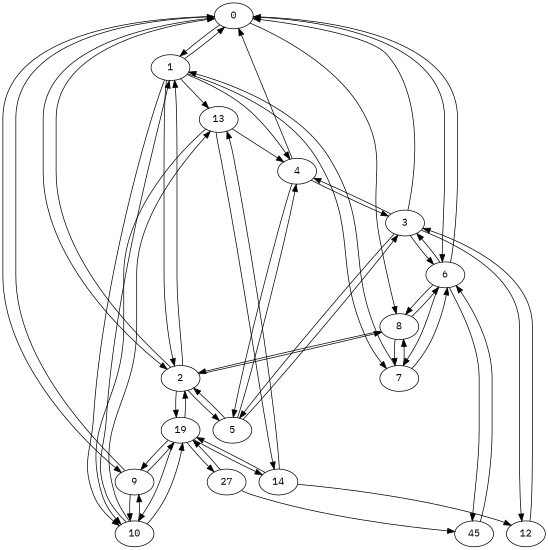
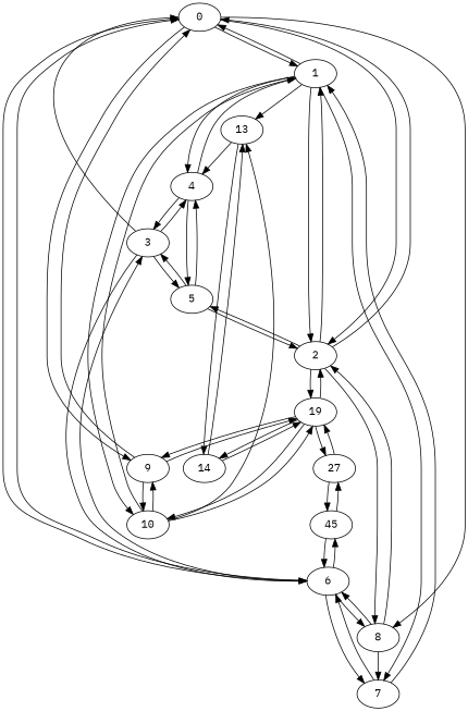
  digraph {
    fontname="IBM Plex Mono"
    node [fontname="IBM Plex Mono"]
    edge [fontname="IBM Plex Mono" weight=1.000000]
    0 [rank=0]
    1 [rank=1]
    2 [rank=2]
    6 [rank=6]
    9 [rank=9]
    8 [rank=8]
    4 [rank=4]
    7 [rank=7]
    10 [rank=10]
    13
    5 [rank=5]
    n12 [label=19 rank=11]
    3 [rank=3]
-   12
    n15 [label=45]
    14
    n17 [label=27]
    0 -> 1
    0 -> 2 [weight=5.000000]
    0 -> 6 [weight=3.000000]
    0 -> 9 [weight=3.000000]
    0 -> 8 [weight=3.000000]
    1 -> 0
    1 -> 2 [weight=14.000000]
    1 -> 4 [weight=6.000000]
    1 -> 7 [weight=5.000000]
    1 -> 10
    1 -> 13 [weight=6.000000]
    2 -> 0 [weight=5.000000]
    2 -> 1 [weight=14.000000]
    2 -> 8 [weight=10.000000]
    2 -> 5 [weight=13.000000]
    2 -> n12 [weight=10.000000]
    6 -> 0 [weight=3.000000]
    6 -> 8 [weight=6.000000]
    6 -> 7 [weight=7.000000]
    6 -> 3 [weight=4.000000]
    6 -> n15
    9 -> 0 [weight=3.000000]
    9 -> 10 [weight=10.000000]
    9 -> n12
    8 -> 2 [weight=10.000000]
    8 -> 6 [weight=6.000000]
    8 -> 7 [weight=14.000000]
-   4 -> 0 [weight=6.000000]
+   4 -> 1 [weight=6.000000]
    4 -> 5 [weight=6.000000]
    4 -> 3 [weight=8.000000]
    7 -> 1 [weight=5.000000]
    7 -> 6 [weight=7.000000]
-   7 -> 8 [weight=14.000000]
    10 -> 1
    10 -> 9 [weight=10.000000]
    10 -> 13 [weight=3.000000]
    10 -> n12 [weight=3.000000]
    13 -> 4 [weight=6.000000]
-   13 -> 10 [weight=3.000000]
    13 -> 14 [weight=3.000000]
    5 -> 2 [weight=13.000000]
    5 -> 4 [weight=6.000000]
    5 -> 3 [weight=5.000000]
    n12 -> 2 [weight=10.000000]
    n12 -> 9
    n12 -> 10 [weight=3.000000]
    n12 -> 14 [weight=4.000000]
    n12 -> n17
    3 -> 0 [weight=3.000000]
    3 -> 6 [weight=4.000000]
    3 -> 4 [weight=8.000000]
    3 -> 5 [weight=5.000000]
-   3 -> 12
-   12 -> 3
    n15 -> 6
+   n15 -> n17
    14 -> 13 [weight=3.000000]
    14 -> n12 [weight=4.000000]
-   14 -> 12
    n17 -> n12
    n17 -> n15
  }
